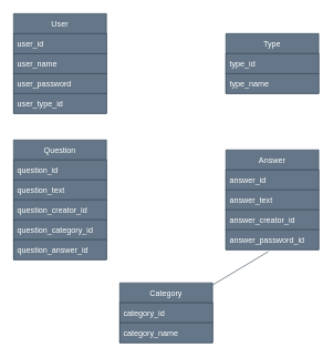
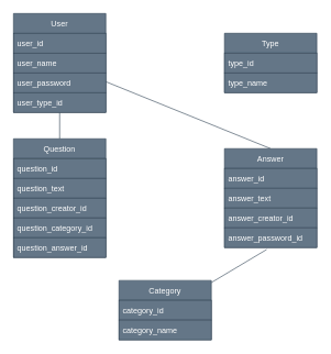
  <mxCell id="0" />
  <mxCell id="1" parent="0" />
+ <mxCell id="2" style="edgeStyle=none;html=1;entryX=0.5;entryY=0;entryDx=0;entryDy=0;endArrow=none;endFill=0;fontColor=#000000;fillColor=#647687;strokeColor=#314354;" edge="1" parent="1" source="4" target="9"><mxGeometry relative="1" as="geometry" /></mxCell>
+ <mxCell id="3" style="edgeStyle=none;html=1;entryX=0.5;entryY=0;entryDx=0;entryDy=0;endArrow=none;endFill=0;fontColor=#000000;fillColor=#647687;strokeColor=#314354;" edge="1" parent="1" source="4" target="22"><mxGeometry relative="1" as="geometry" /></mxCell>
  <mxCell id="4" value="User" style="swimlane;fontStyle=0;childLayout=stackLayout;horizontal=1;startSize=30;horizontalStack=0;resizeParent=1;resizeParentMax=0;resizeLast=0;collapsible=1;marginBottom=0;fontColor=#ffffff;fillColor=#647687;strokeColor=#314354;" vertex="1" parent="1"><mxGeometry x="20" y="20" width="140" height="150" as="geometry" /></mxCell>
  <mxCell id="5" value="user_id" style="text;strokeColor=#314354;fillColor=#647687;align=left;verticalAlign=middle;spacingLeft=4;spacingRight=4;overflow=hidden;points=[[0,0.5],[1,0.5]];portConstraint=eastwest;rotatable=0;fontColor=#ffffff;" vertex="1" parent="4"><mxGeometry y="30" width="140" height="30" as="geometry" /></mxCell>
  <mxCell id="6" value="user_name" style="text;strokeColor=#314354;fillColor=#647687;align=left;verticalAlign=middle;spacingLeft=4;spacingRight=4;overflow=hidden;points=[[0,0.5],[1,0.5]];portConstraint=eastwest;rotatable=0;fontColor=#ffffff;" vertex="1" parent="4"><mxGeometry y="60" width="140" height="30" as="geometry" /></mxCell>
  <mxCell id="7" value="user_password" style="text;strokeColor=#314354;fillColor=#647687;align=left;verticalAlign=middle;spacingLeft=4;spacingRight=4;overflow=hidden;points=[[0,0.5],[1,0.5]];portConstraint=eastwest;rotatable=0;fontColor=#ffffff;" vertex="1" parent="4"><mxGeometry y="90" width="140" height="30" as="geometry" /></mxCell>
  <mxCell id="8" value="user_type_id" style="text;strokeColor=#314354;fillColor=#647687;align=left;verticalAlign=middle;spacingLeft=4;spacingRight=4;overflow=hidden;points=[[0,0.5],[1,0.5]];portConstraint=eastwest;rotatable=0;fontColor=#ffffff;" vertex="1" parent="4"><mxGeometry y="120" width="140" height="30" as="geometry" /></mxCell>
  <mxCell id="9" value="Question" style="swimlane;fontStyle=0;childLayout=stackLayout;horizontal=1;startSize=30;horizontalStack=0;resizeParent=1;resizeParentMax=0;resizeLast=0;collapsible=1;marginBottom=0;fillColor=#647687;fontColor=#ffffff;strokeColor=#314354;swimlaneFillColor=#B3B5A8;" vertex="1" parent="1"><mxGeometry x="20" y="210" width="140" height="180" as="geometry" /></mxCell>
  <mxCell id="10" value="question_id    " style="text;strokeColor=#314354;fillColor=#647687;align=left;verticalAlign=middle;spacingLeft=4;spacingRight=4;overflow=hidden;points=[[0,0.5],[1,0.5]];portConstraint=eastwest;rotatable=0;fontColor=#ffffff;" vertex="1" parent="9"><mxGeometry y="30" width="140" height="30" as="geometry" /></mxCell>
  <mxCell id="11" value="question_text" style="text;strokeColor=#314354;fillColor=#647687;align=left;verticalAlign=middle;spacingLeft=4;spacingRight=4;overflow=hidden;points=[[0,0.5],[1,0.5]];portConstraint=eastwest;rotatable=0;fontColor=#ffffff;" vertex="1" parent="9"><mxGeometry y="60" width="140" height="30" as="geometry" /></mxCell>
  <mxCell id="12" value="question_creator_id" style="text;strokeColor=#314354;fillColor=#647687;align=left;verticalAlign=middle;spacingLeft=4;spacingRight=4;overflow=hidden;points=[[0,0.5],[1,0.5]];portConstraint=eastwest;rotatable=0;fontColor=#ffffff;" vertex="1" parent="9"><mxGeometry y="90" width="140" height="30" as="geometry" /></mxCell>
  <mxCell id="13" value="question_category_id" style="text;strokeColor=#314354;fillColor=#647687;align=left;verticalAlign=middle;spacingLeft=4;spacingRight=4;overflow=hidden;points=[[0,0.5],[1,0.5]];portConstraint=eastwest;rotatable=0;fontColor=#ffffff;" vertex="1" parent="9"><mxGeometry y="120" width="140" height="30" as="geometry" /></mxCell>
  <mxCell id="14" value="question_answer_id" style="text;strokeColor=#314354;fillColor=#647687;align=left;verticalAlign=middle;spacingLeft=4;spacingRight=4;overflow=hidden;points=[[0,0.5],[1,0.5]];portConstraint=eastwest;rotatable=0;fontColor=#ffffff;" vertex="1" parent="9"><mxGeometry y="150" width="140" height="30" as="geometry" /></mxCell>
  <mxCell id="15" style="edgeStyle=none;html=1;entryX=0.457;entryY=1.1;entryDx=0;entryDy=0;entryPerimeter=0;endArrow=none;endFill=0;fontColor=#000000;fillColor=#647687;strokeColor=#314354;" edge="1" parent="1" source="16" target="26"><mxGeometry relative="1" as="geometry" /></mxCell>
  <mxCell id="16" value="Category" style="swimlane;fontStyle=0;childLayout=stackLayout;horizontal=1;startSize=30;horizontalStack=0;resizeParent=1;resizeParentMax=0;resizeLast=0;collapsible=1;marginBottom=0;fontColor=#ffffff;fillColor=#647687;strokeColor=#314354;" vertex="1" parent="1"><mxGeometry x="180" y="425" width="140" height="90" as="geometry" /></mxCell>
  <mxCell id="17" value="category_id" style="text;strokeColor=#314354;fillColor=#647687;align=left;verticalAlign=middle;spacingLeft=4;spacingRight=4;overflow=hidden;points=[[0,0.5],[1,0.5]];portConstraint=eastwest;rotatable=0;fontColor=#ffffff;" vertex="1" parent="16"><mxGeometry y="30" width="140" height="30" as="geometry" /></mxCell>
  <mxCell id="18" value="category_name" style="text;strokeColor=#314354;fillColor=#647687;align=left;verticalAlign=middle;spacingLeft=4;spacingRight=4;overflow=hidden;points=[[0,0.5],[1,0.5]];portConstraint=eastwest;rotatable=0;fontColor=#ffffff;" vertex="1" parent="16"><mxGeometry y="60" width="140" height="30" as="geometry" /></mxCell>
  <mxCell id="19" value="Type" style="swimlane;fontStyle=0;childLayout=stackLayout;horizontal=1;startSize=30;horizontalStack=0;resizeParent=1;resizeParentMax=0;resizeLast=0;collapsible=1;marginBottom=0;fontColor=#ffffff;fillColor=#647687;strokeColor=#314354;" vertex="1" parent="1"><mxGeometry x="340" y="50" width="140" height="90" as="geometry" /></mxCell>
  <mxCell id="20" value="type_id" style="text;strokeColor=#314354;fillColor=#647687;align=left;verticalAlign=middle;spacingLeft=4;spacingRight=4;overflow=hidden;points=[[0,0.5],[1,0.5]];portConstraint=eastwest;rotatable=0;fontColor=#ffffff;" vertex="1" parent="19"><mxGeometry y="30" width="140" height="30" as="geometry" /></mxCell>
  <mxCell id="21" value="type_name" style="text;strokeColor=#314354;fillColor=#647687;align=left;verticalAlign=middle;spacingLeft=4;spacingRight=4;overflow=hidden;points=[[0,0.5],[1,0.5]];portConstraint=eastwest;rotatable=0;fontColor=#ffffff;" vertex="1" parent="19"><mxGeometry y="60" width="140" height="30" as="geometry" /></mxCell>
  <mxCell id="22" value="Answer" style="swimlane;fontStyle=0;childLayout=stackLayout;horizontal=1;startSize=30;horizontalStack=0;resizeParent=1;resizeParentMax=0;resizeLast=0;collapsible=1;marginBottom=0;fontColor=#ffffff;fillColor=#647687;strokeColor=#314354;" vertex="1" parent="1"><mxGeometry x="340" y="225" width="140" height="150" as="geometry" /></mxCell>
  <mxCell id="23" value="answer_id" style="text;strokeColor=#314354;fillColor=#647687;align=left;verticalAlign=middle;spacingLeft=4;spacingRight=4;overflow=hidden;points=[[0,0.5],[1,0.5]];portConstraint=eastwest;rotatable=0;fontColor=#ffffff;" vertex="1" parent="22"><mxGeometry y="30" width="140" height="30" as="geometry" /></mxCell>
  <mxCell id="24" value="answer_text" style="text;strokeColor=#314354;fillColor=#647687;align=left;verticalAlign=middle;spacingLeft=4;spacingRight=4;overflow=hidden;points=[[0,0.5],[1,0.5]];portConstraint=eastwest;rotatable=0;fontColor=#ffffff;" vertex="1" parent="22"><mxGeometry y="60" width="140" height="30" as="geometry" /></mxCell>
  <mxCell id="25" value="answer_creator_id" style="text;strokeColor=#314354;fillColor=#647687;align=left;verticalAlign=middle;spacingLeft=4;spacingRight=4;overflow=hidden;points=[[0,0.5],[1,0.5]];portConstraint=eastwest;rotatable=0;fontColor=#ffffff;" vertex="1" parent="22"><mxGeometry y="90" width="140" height="30" as="geometry" /></mxCell>
  <mxCell id="26" value="answer_password_id" style="text;strokeColor=#314354;fillColor=#647687;align=left;verticalAlign=middle;spacingLeft=4;spacingRight=4;overflow=hidden;points=[[0,0.5],[1,0.5]];portConstraint=eastwest;rotatable=0;fontColor=#ffffff;" vertex="1" parent="22"><mxGeometry y="120" width="140" height="30" as="geometry" /></mxCell>
